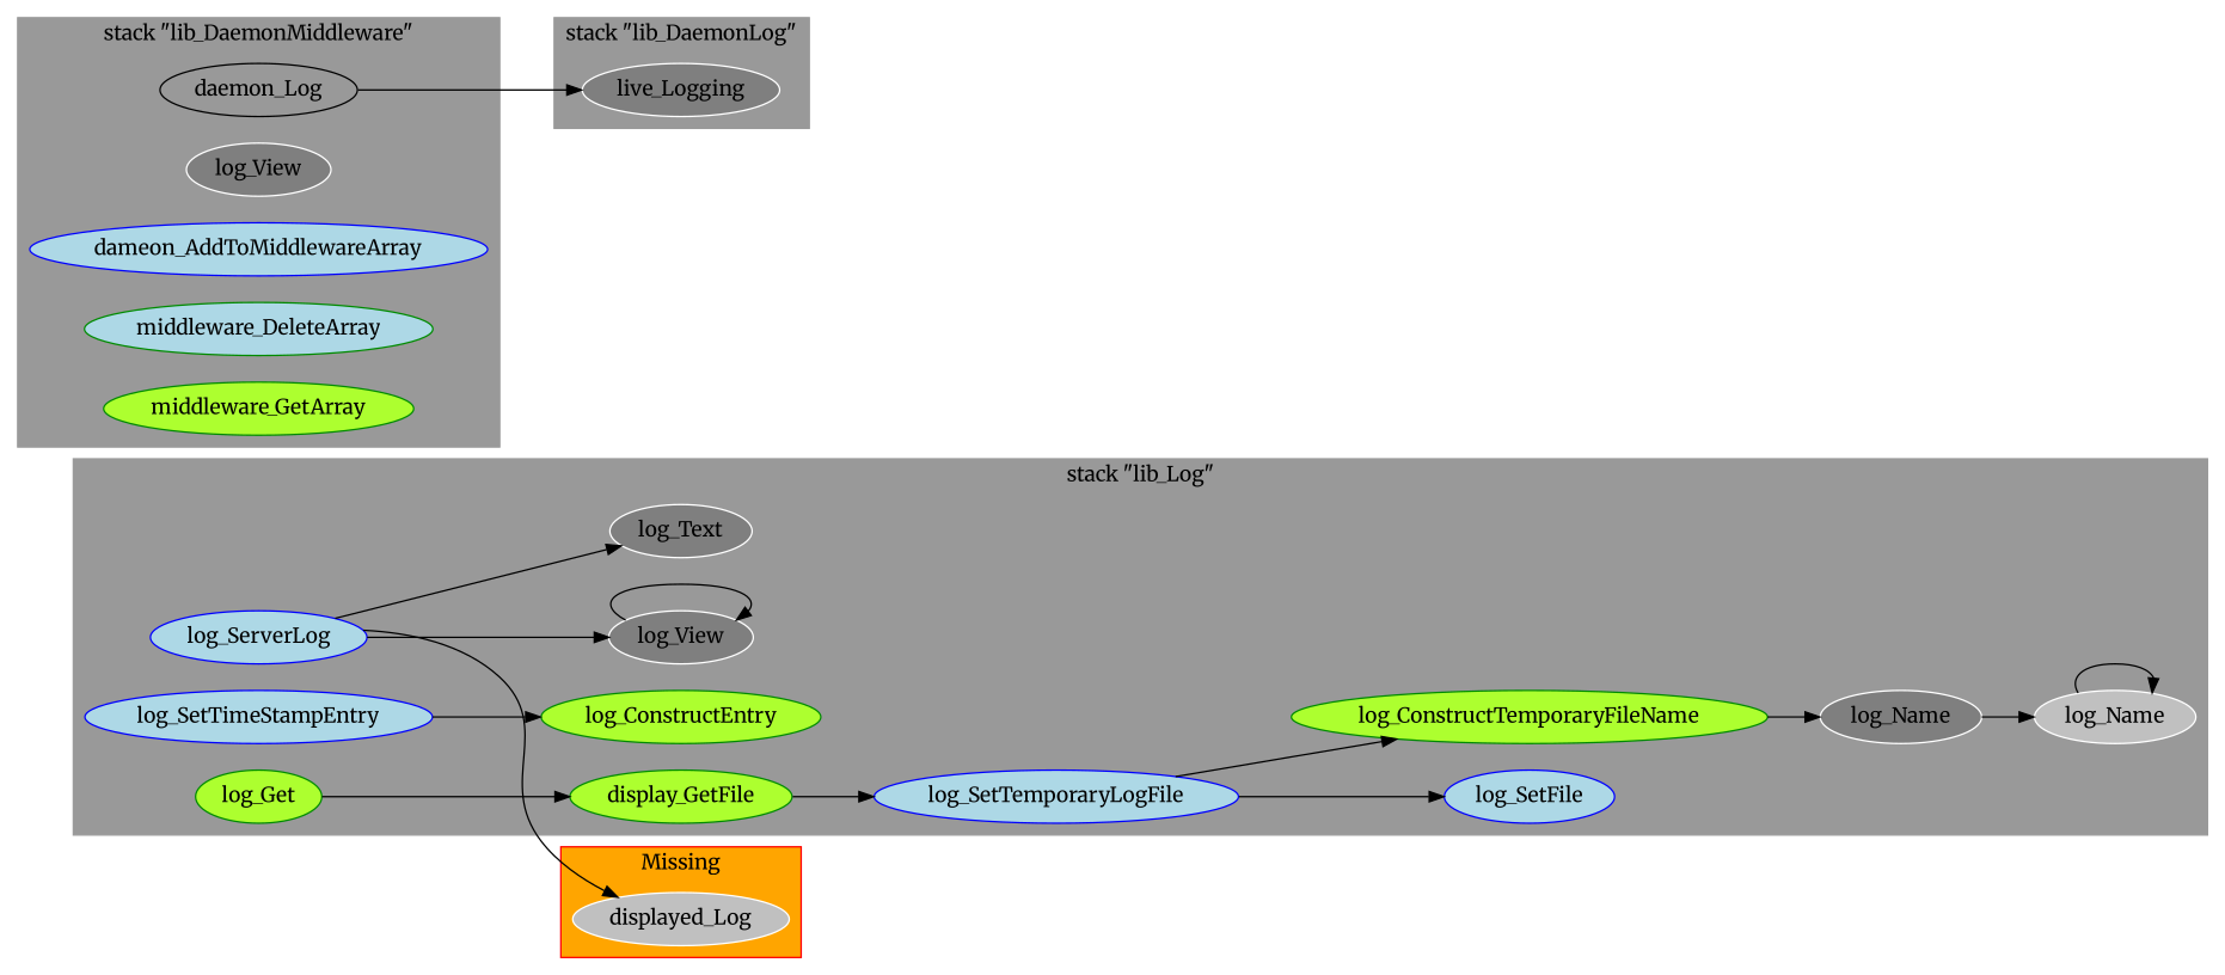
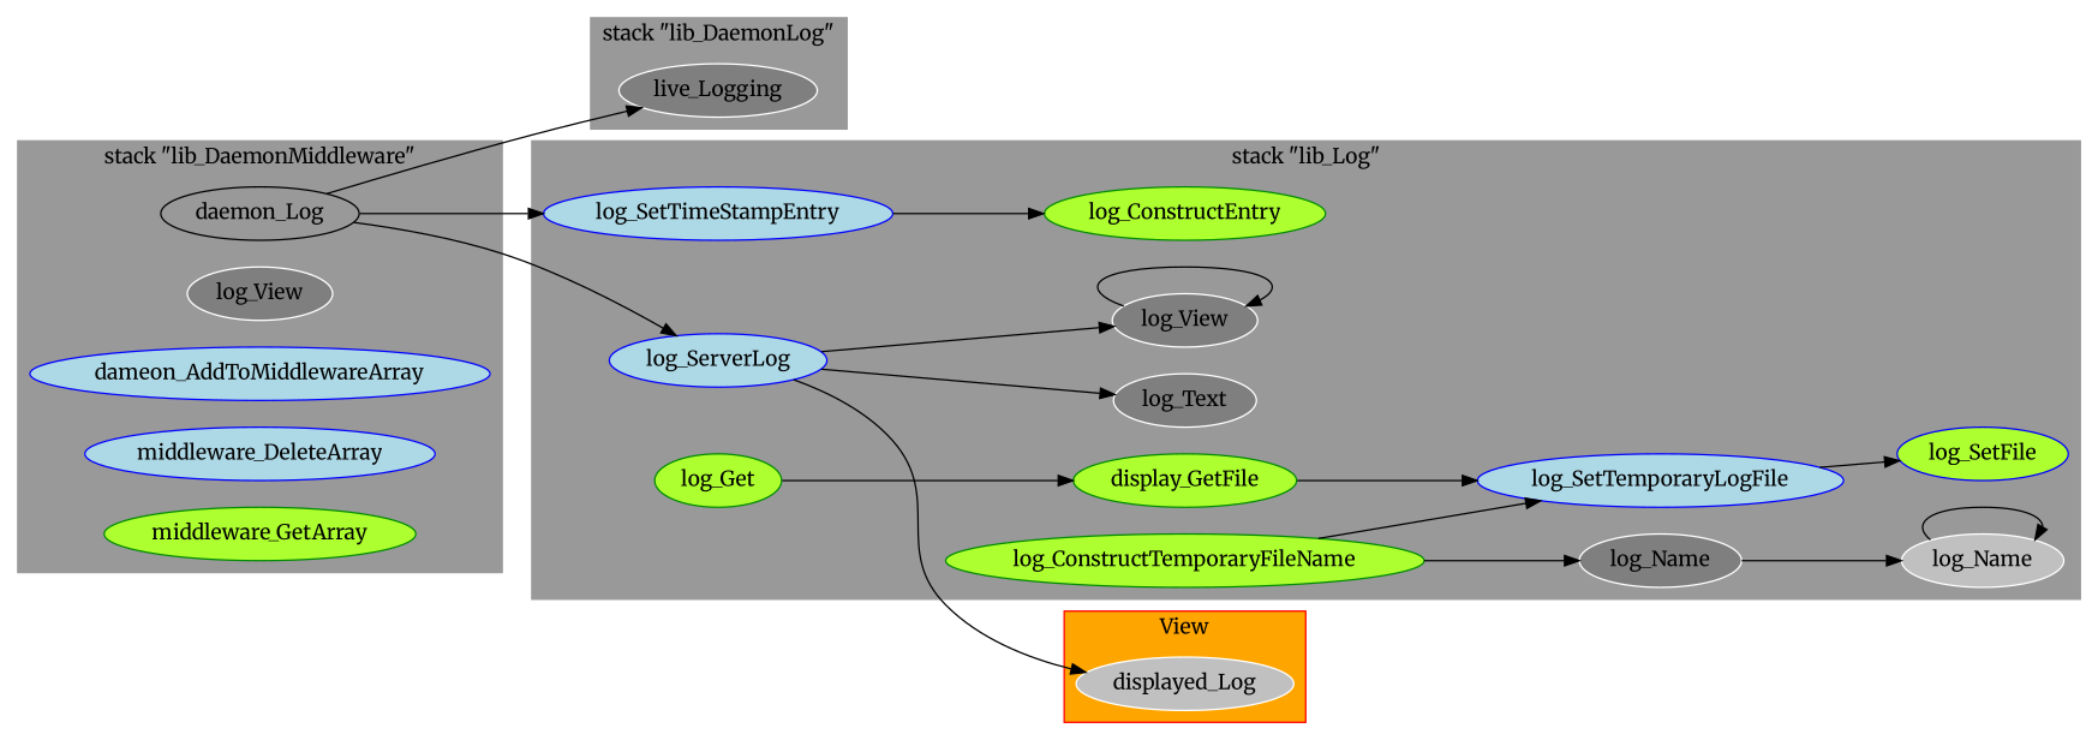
  digraph {
    clusterrank=true
    fontname=Merriweather
    rankdir=LR
    node [color=white fillcolor=LightBlue fontname=Merriweather style=filled]
    edge [fontname=Merriweather]
    n1 [fillcolor=grey label=log_Name]
    n2 [fillcolor=grey label=displayed_Log]
    n3 [label=daemon_Log color="" fillcolor="" style=""]
    n4 [fillcolor=grey50 label=log_View]
    n5 [fillcolor=grey50 label=live_Logging]
    n6 [fillcolor=grey50 label=log_View]
    n7 [fillcolor=grey50 label=log_Text]
    n8 [fillcolor=grey50 label=log_Name]
    n9 [color=Blue label=log_ServerLog]
    n10 [color=Blue label=dameon_AddToMiddlewareArray]
-   n11 [color=Green4 label=middleware_DeleteArray]
+   n11 [color=Blue label=middleware_DeleteArray]
    n12 [color=Blue label=log_SetTemporaryLogFile]
    n13 [color=Blue label=log_SetTimeStampEntry]
-   n14 [color=Blue label=log_SetFile]
+   n14 [color=Blue fillcolor=GreenYellow label=log_SetFile]
    n15 [color=Green4 fillcolor=GreenYellow label=middleware_GetArray]
    n16 [color=Green4 fillcolor=GreenYellow label=log_ConstructEntry]
    n17 [color=Green4 fillcolor=GreenYellow label=display_GetFile]
    n18 [color=Green4 fillcolor=GreenYellow label=log_Get]
    n19 [color=Green4 fillcolor=GreenYellow label=log_ConstructTemporaryFileName]
    subgraph sub_1 {
      n1
      n2
    }
    subgraph sub_2 {
      n3
    }
    subgraph sub_3 {
      n4
      n5
      n6
      n7
      n8
    }
    subgraph sub_4 {
      n9
      n10
      n11
      n12
      n13
      n14
    }
    subgraph sub_5 {
      n15
      n16
      n17
      n18
      n19
    }
    subgraph cluster_6 {
      color=red
      fillcolor=orange
-     label=Missing
+     label=View
      style=filled
      n2
    }
    subgraph cluster_7 {
      color=grey60
      fillcolor=grey60
      label="stack \"lib_DaemonLog\""
      style=filled
      n5
    }
    subgraph cluster_8 {
      color=grey60
      fillcolor=grey60
      label="stack \"lib_DaemonMiddleware\""
      style=filled
      n3
      n6
      n10
      n11
      n15
    }
    subgraph cluster_9 {
      color=grey60
      fillcolor=grey60
      label="stack \"lib_Log\""
      style=filled
      n1
      n4
      n7
      n8
      n9
      n12
      n13
      n14
      n16
      n17
      n18
      n19
    }
    n1 -> n1
    n3 -> n5
+   n3 -> n9
+   n3 -> n13
    n4 -> n4
    n8 -> n1
    n9 -> n2
    n9 -> n4
    n9 -> n7
    n12 -> n14
-   n12 -> n19
+   n19 -> n12
    n13 -> n16
    n17 -> n12
    n18 -> n17
    n19 -> n8
  }
